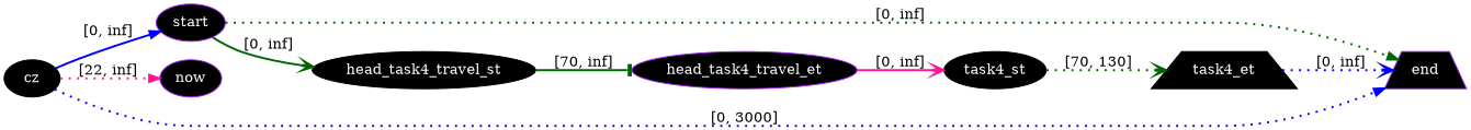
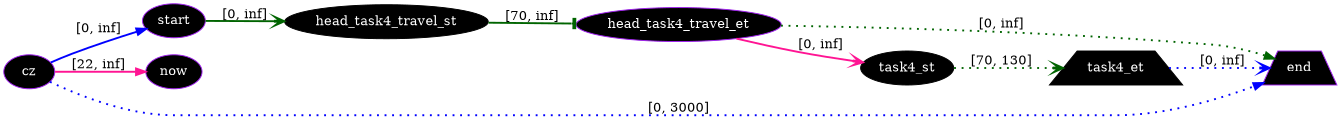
  digraph {
    rankdir=LR
    node [color=purple fillcolor=black fontcolor=white shape=ellipse style=filled]
    edge [arrowhead=normal color=darkgreen penwidth=2 style=bold]
-   n1 [color=black label=cz]
+   n1 [label=cz]
    n2 [label=start]
    n3 [label=now]
    n4 [label=end shape=trapezium]
    n5 [color=black label=head_task4_travel_st]
    n6 [label=head_task4_travel_et]
    n7 [color=black label=task4_st]
    n8 [color=black label=task4_et shape=trapezium]
    n1 -> n2 [color=blue label="[0, inf]"]
-   n1 -> n3 [color=deeppink label="[22, inf]" style=dotted]
+   n1 -> n3 [color=deeppink label="[22, inf]"]
    n1 -> n4 [color=blue label="[0, 3000]" style=dotted]
-   n2 -> n4 [label="[0, inf]" style=dotted]
+   n6 -> n4 [label="[0, inf]" style=dotted]
    n2 -> n5 [arrowhead=vee label="[0, inf]"]
    n5 -> n6 [arrowhead=tee label="[70, inf]"]
    n6 -> n7 [arrowhead=vee color=deeppink label="[0, inf]"]
    n7 -> n8 [arrowhead=vee label="[70, 130]" style=dotted]
    n8 -> n4 [arrowhead=vee color=blue label="[0, inf]" style=dotted]
  }
